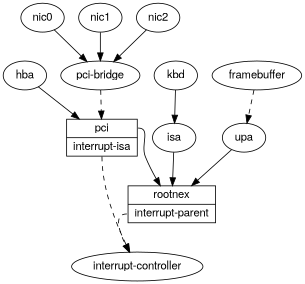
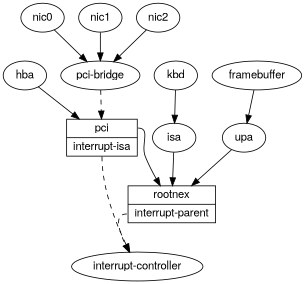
  digraph {
    fontname="Helvetica,Arial,sans-serif"
    rankdir=TB
    node [fontname="Helvetica,Arial,sans-serif"]
    edge [fontname="Helvetica,Arial,sans-serif"]
    n1 [label="{<f0> rootnex | <f1> interrupt-parent}" shape=record]
    "interrupt-controller"
    n3 [label="{<f0> pci | <f1> interrupt-isa}" shape=record]
    isa
    upa
    kbd
    hba
    "pci-bridge"
    nic0
    nic1
    nic2
    framebuffer
    n1 -> "interrupt-controller" [style=dashed tailport=f1]
    n3 -> n1 [tailport=f0]
    n3 -> "interrupt-controller" [style=dashed tailport=f1]
    isa -> n1
    upa -> n1
    kbd -> isa
    hba -> n3
    "pci-bridge" -> n3 [style=dashed]
    nic0 -> "pci-bridge"
    nic1 -> "pci-bridge"
    nic2 -> "pci-bridge"
-   framebuffer -> upa [style=dashed]
+   framebuffer -> upa
  }
